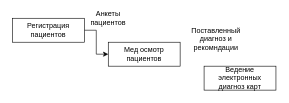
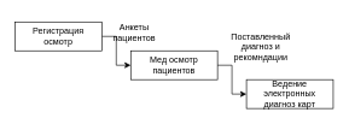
  <mxCell id="0" />
  <mxCell id="1" parent="0" />
  <mxCell id="2" value="" style="edgeStyle=orthogonalEdgeStyle;rounded=0;orthogonalLoop=1;jettySize=auto;html=1;" edge="1" parent="1" source="3" target="7"><mxGeometry relative="1" as="geometry" /></mxCell>
  <mxCell id="3" value="" style="rounded=0;whiteSpace=wrap;html=1;" vertex="1" parent="1"><mxGeometry x="20" y="30" width="120" height="40" as="geometry" /></mxCell>
  <mxCell id="4" value="" style="rounded=0;whiteSpace=wrap;html=1;" vertex="1" parent="1"><mxGeometry x="180" y="70" width="120" height="40" as="geometry" /></mxCell>
- <mxCell id="5" value="Регистрация пациентов" style="text;html=1;strokeColor=none;fillColor=none;align=center;verticalAlign=middle;whiteSpace=wrap;rounded=0;" vertex="1" parent="1"><mxGeometry x="30" y="35" width="100" height="30" as="geometry" /></mxCell>
+ <mxCell id="5" value="Регистрация осмотр" style="text;html=1;strokeColor=none;fillColor=none;align=center;verticalAlign=middle;whiteSpace=wrap;rounded=0;" vertex="1" parent="1"><mxGeometry x="30" y="35" width="100" height="30" as="geometry" /></mxCell>
+ <mxCell id="6" value="" style="edgeStyle=orthogonalEdgeStyle;rounded=0;orthogonalLoop=1;jettySize=auto;html=1;" edge="1" parent="1" source="7" target="9"><mxGeometry relative="1" as="geometry" /></mxCell>
  <mxCell id="7" value="Мед осмотр пациентов" style="text;html=1;strokeColor=none;fillColor=none;align=center;verticalAlign=middle;whiteSpace=wrap;rounded=0;" vertex="1" parent="1"><mxGeometry x="180" y="70" width="120" height="40" as="geometry" /></mxCell>
  <mxCell id="8" value="" style="rounded=0;whiteSpace=wrap;html=1;" vertex="1" parent="1"><mxGeometry x="340" y="110" width="120" height="40" as="geometry" /></mxCell>
  <mxCell id="9" value="Ведение электронных диагноз карт" style="text;html=1;strokeColor=none;fillColor=none;align=center;verticalAlign=middle;whiteSpace=wrap;rounded=0;" vertex="1" parent="1"><mxGeometry x="340" y="110" width="120" height="40" as="geometry" /></mxCell>
- <mxCell id="10" value="Анкеты пациентов" style="text;html=1;strokeColor=none;fillColor=none;align=center;verticalAlign=middle;whiteSpace=wrap;rounded=0;" vertex="1" parent="1"><mxGeometry x="160" y="20" width="40" height="20" as="geometry" /></mxCell>
+ <mxCell id="10" value="Анкеты пациентов" style="text;html=1;strokeColor=none;fillColor=none;align=center;verticalAlign=middle;whiteSpace=wrap;rounded=0;" vertex="1" parent="1"><mxGeometry x="165" y="35" width="40" height="20" as="geometry" /></mxCell>
  <mxCell id="11" value="Поставленный диагноз и рекомндации" style="text;html=1;strokeColor=none;fillColor=none;align=center;verticalAlign=middle;whiteSpace=wrap;rounded=0;" vertex="1" parent="1"><mxGeometry x="340" y="55" width="40" height="20" as="geometry" /></mxCell>
